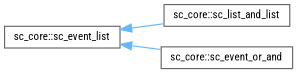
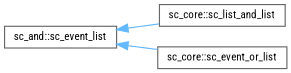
  digraph {
    fontname="Roboto Condensed"
    rankdir=LR
    node [color=grey40 fillcolor=white fontname="Roboto Condensed" fontsize=10 shape=box style=filled]
    edge [color=steelblue1 dir=back fontname="Roboto Condensed" fontsize=10 labelfontname=FreeSans labelfontsize=10 style=solid]
-   n1 [height=0.2 label="sc_core::sc_event_list" width=0.4]
+   n1 [height=0.2 label="sc_and::sc_event_list" width=0.4]
    n2 [height=0.2 label="sc_core::sc_list_and_list" width=0.4]
-   n3 [height=0.2 label="sc_core::sc_event_or_and" width=0.4]
+   n3 [height=0.2 label="sc_core::sc_event_or_list" width=0.4]
    n1 -> n2
    n1 -> n3
  }
